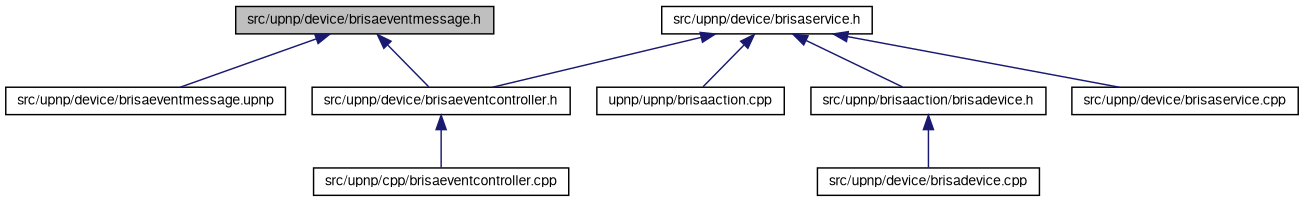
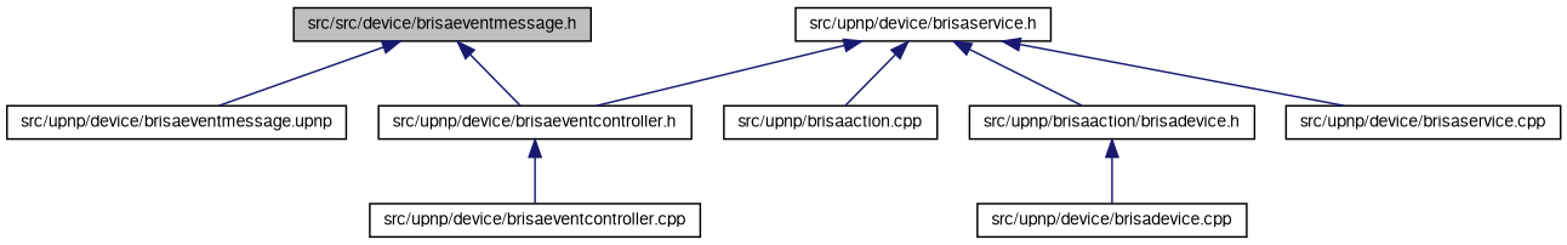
  digraph {
    node [color=black fontname=FreeSans fontsize=10 shape=record]
    edge [color=midnightblue dir=back fontname=FreeSans fontsize=10 labelfontname=FreeSans labelfontsize=10 style=solid]
-   n1 [fillcolor=grey75 fontcolor=black height=0.2 label="src/upnp/device/brisaeventmessage.h" style=filled width=0.4]
+   n1 [fillcolor=grey75 fontcolor=black height=0.2 label="src/src/device/brisaeventmessage.h" style=filled width=0.4]
    n2 [height=0.2 label="src/upnp/device/brisaeventcontroller.h" width=0.4]
    n3 [height=0.2 label="src/upnp/device/brisaeventmessage.upnp" width=0.4]
-   n4 [height=0.2 label="src/upnp/cpp/brisaeventcontroller.cpp" width=0.4]
+   n4 [height=0.2 label="src/upnp/device/brisaeventcontroller.cpp" width=0.4]
    n5 [height=0.2 label="src/upnp/device/brisaservice.h" width=0.4]
-   n6 [height=0.2 label="upnp/upnp/brisaaction.cpp" width=0.4]
+   n6 [height=0.2 label="src/upnp/brisaaction.cpp" width=0.4]
    n7 [height=0.2 label="src/upnp/brisaaction/brisadevice.h" width=0.4]
    n8 [height=0.2 label="src/upnp/device/brisaservice.cpp" width=0.4]
    n9 [height=0.2 label="src/upnp/device/brisadevice.cpp" width=0.4]
    n1 -> n2
    n1 -> n3
    n2 -> n4
    n5 -> n2
    n5 -> n6
    n5 -> n7
    n5 -> n8
    n7 -> n9
  }
